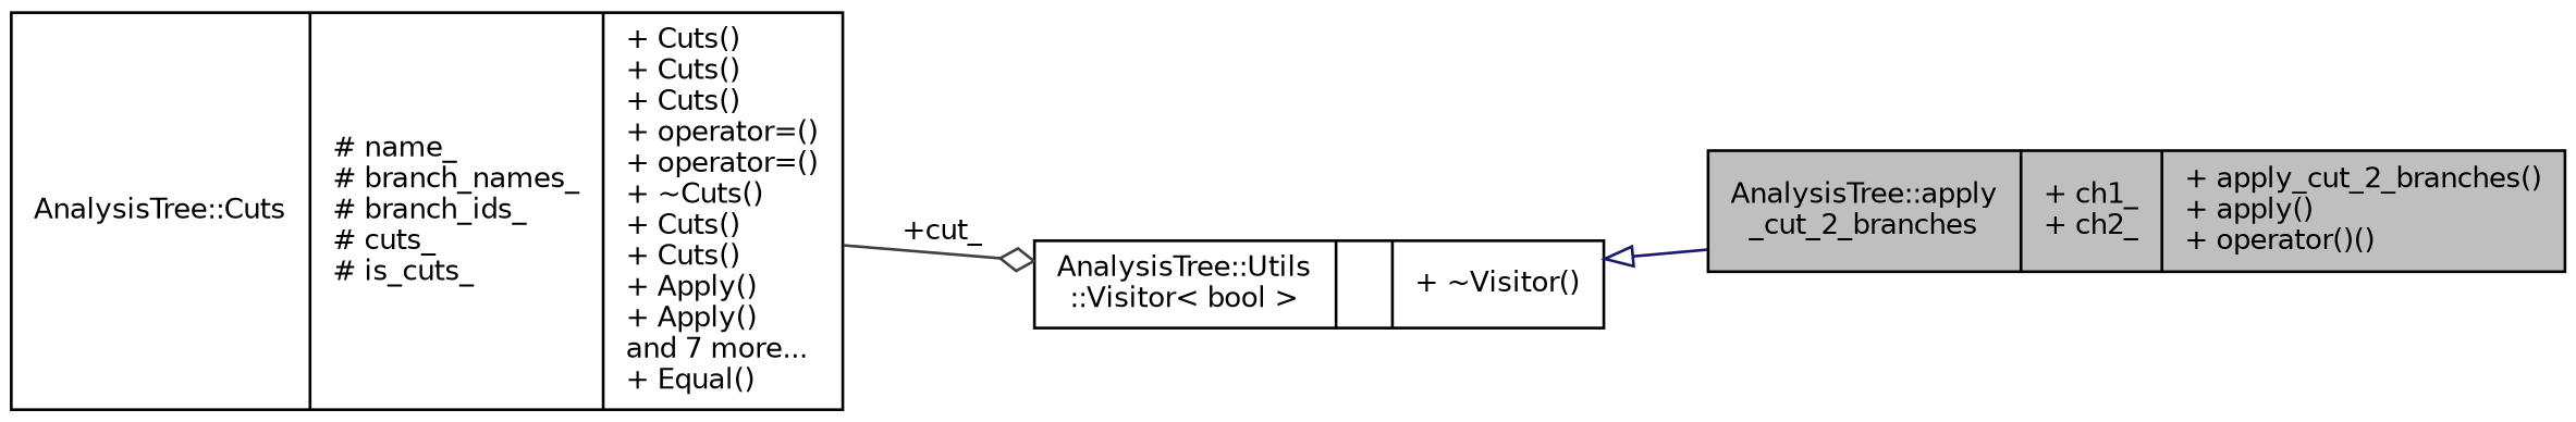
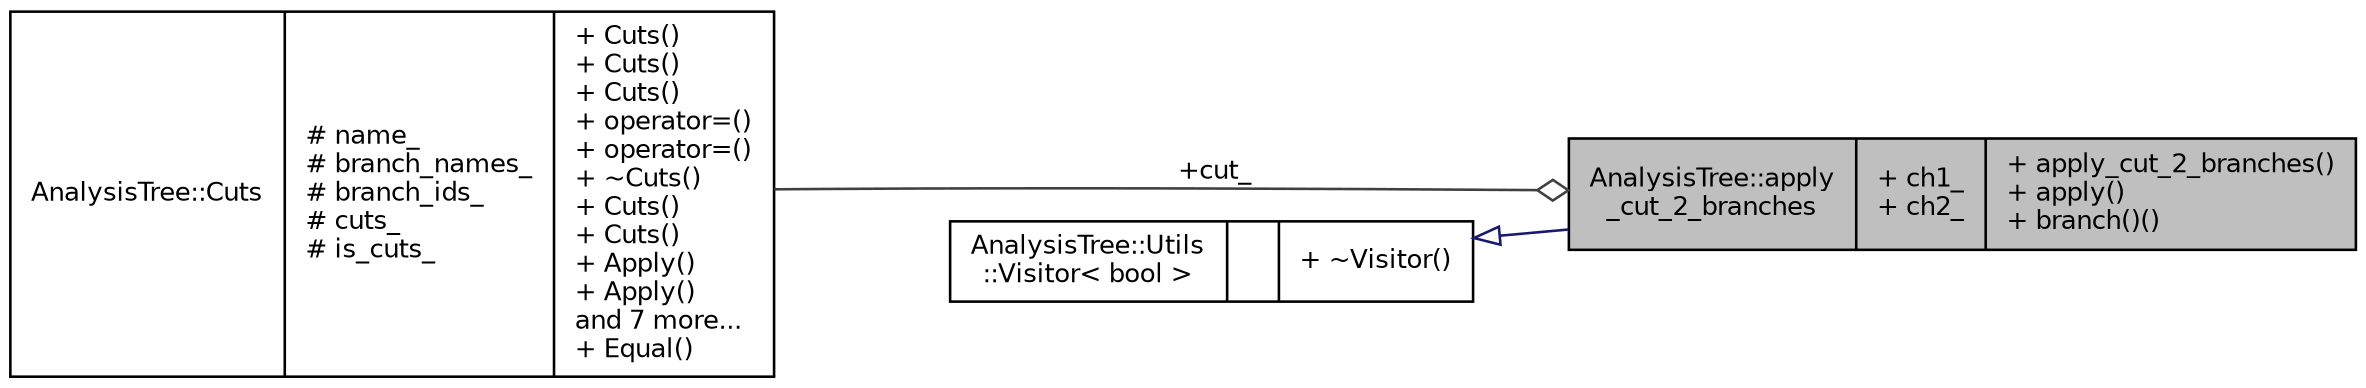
  digraph {
    rankdir=LR
    node [color=black fillcolor=white fontname=Helvetica fontsize=10 shape=record style=filled]
    edge [fontname=Helvetica fontsize=10 labelfontname=Helvetica labelfontsize=10 style=solid]
-   n1 [fillcolor=grey75 fontcolor=black height=0.2 label="{AnalysisTree::apply\l_cut_2_branches\n|+ ch1_\l+ ch2_\l|+ apply_cut_2_branches()\l+ apply()\l+ operator()()\l}" width=0.4]
+   n1 [fillcolor=grey75 fontcolor=black height=0.2 label="{AnalysisTree::apply\l_cut_2_branches\n|+ ch1_\l+ ch2_\l|+ apply_cut_2_branches()\l+ apply()\l+ branch()()\l}" width=0.4]
    n2 [height=0.2 label="{AnalysisTree::Utils\l::Visitor\< bool \>\n||+ ~Visitor()\l}" width=0.4]
    n3 [height=0.2 label="{AnalysisTree::Cuts\n|# name_\l# branch_names_\l# branch_ids_\l# cuts_\l# is_cuts_\l|+ Cuts()\l+ Cuts()\l+ Cuts()\l+ operator=()\l+ operator=()\l+ ~Cuts()\l+ Cuts()\l+ Cuts()\l+ Apply()\l+ Apply()\land 7 more...\l+ Equal()\l}" width=0.4]
    n2 -> n1 [arrowtail=onormal color=midnightblue dir=back]
-   n3 -> n2 [arrowhead=odiamond color=grey25 label=" +cut_"]
+   n3 -> n1 [arrowhead=odiamond color=grey25 label=" +cut_"]
  }
